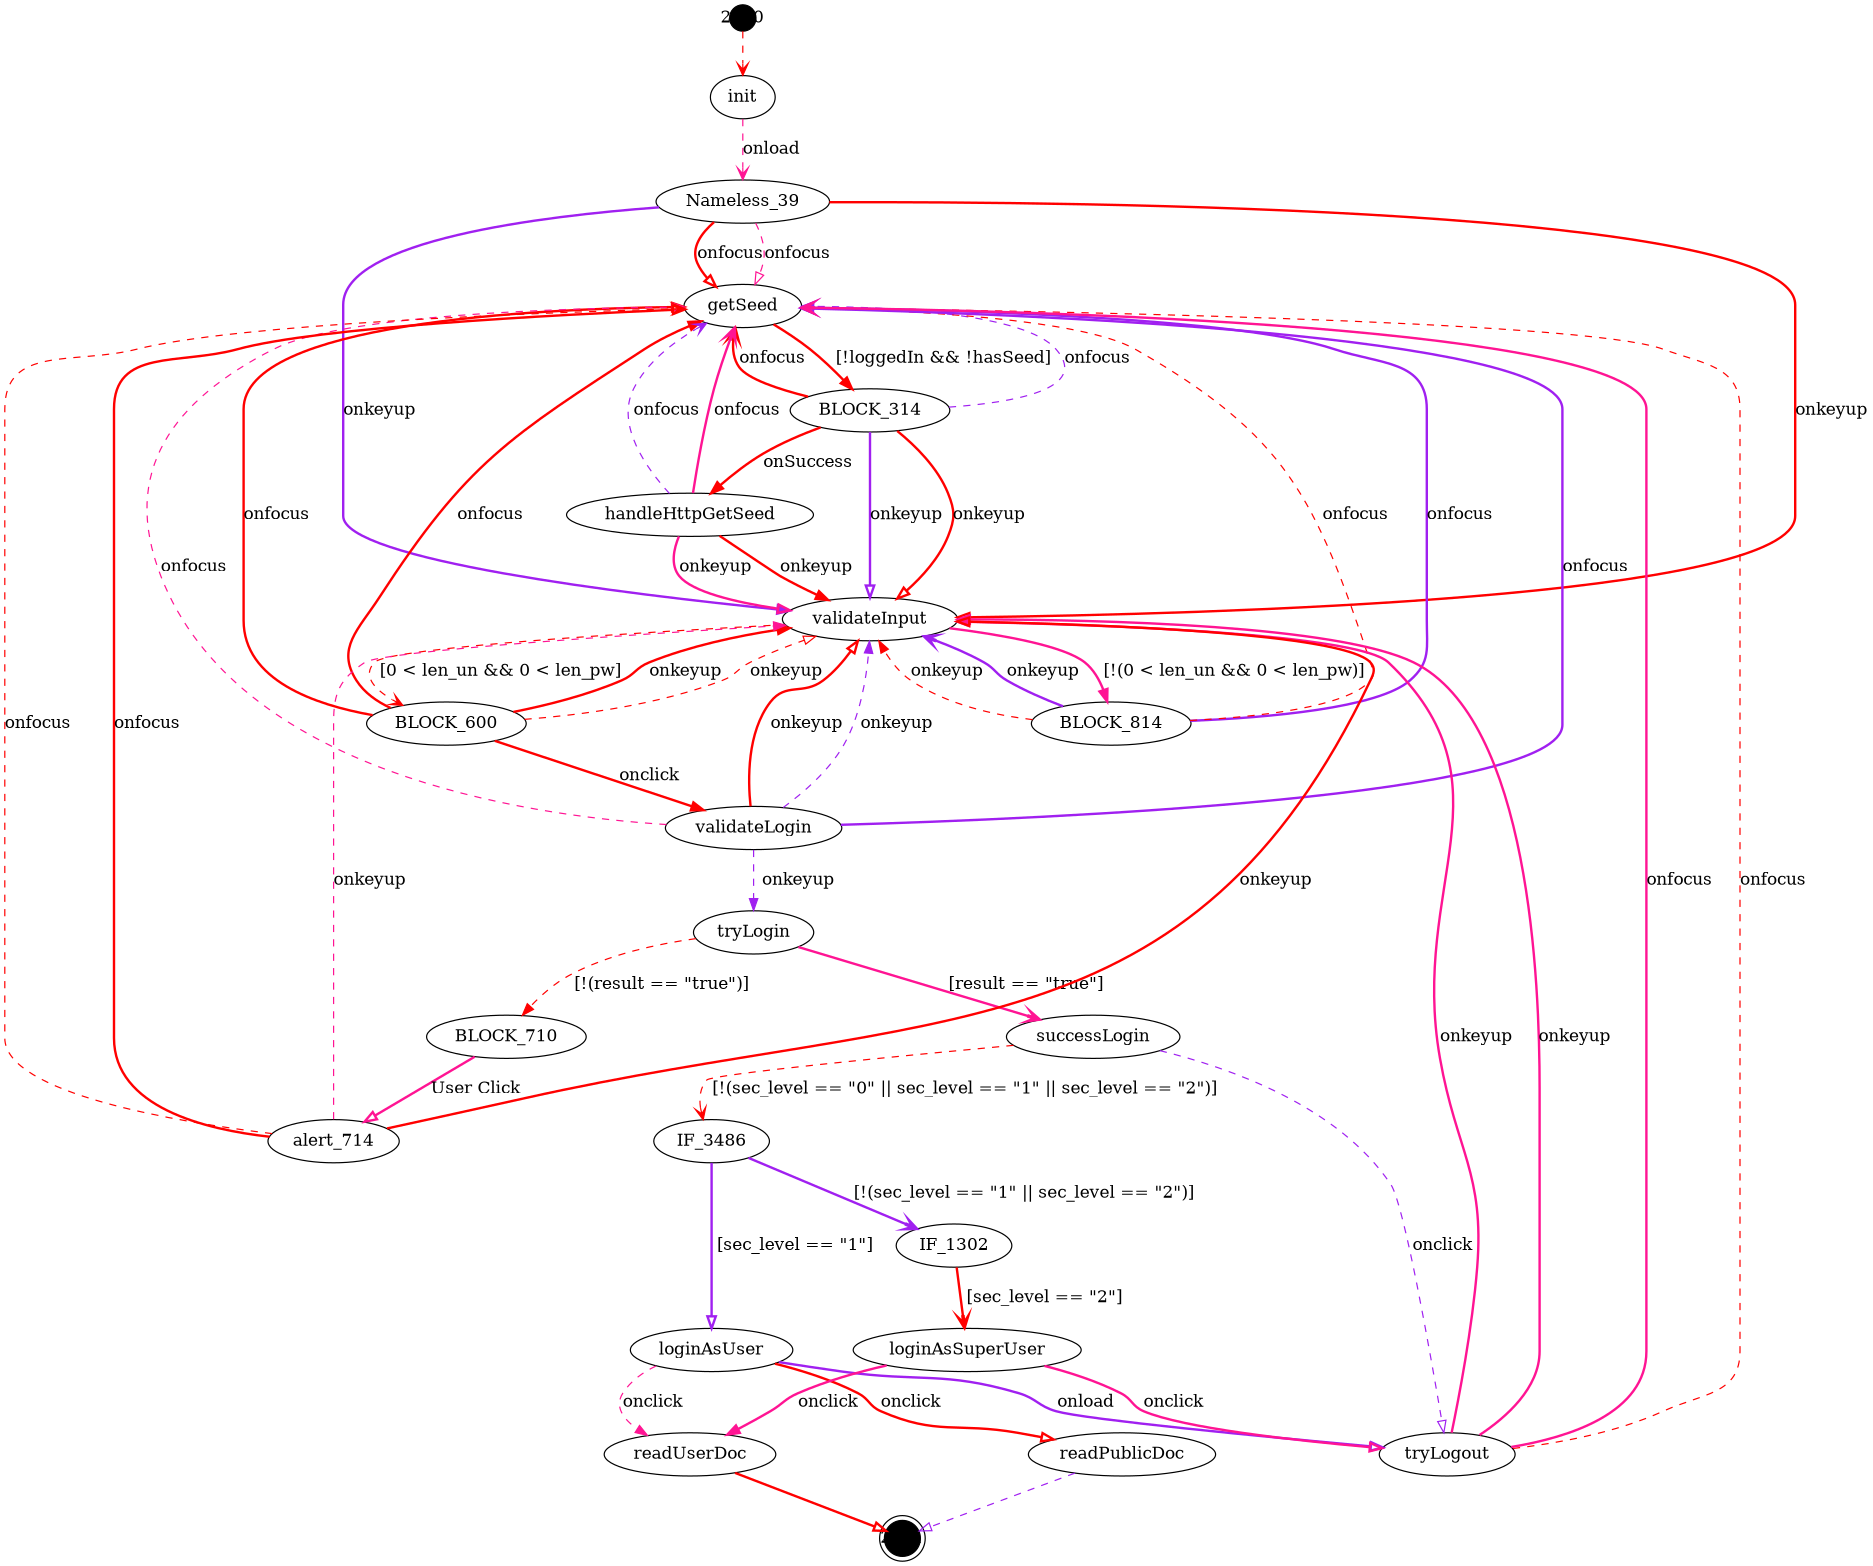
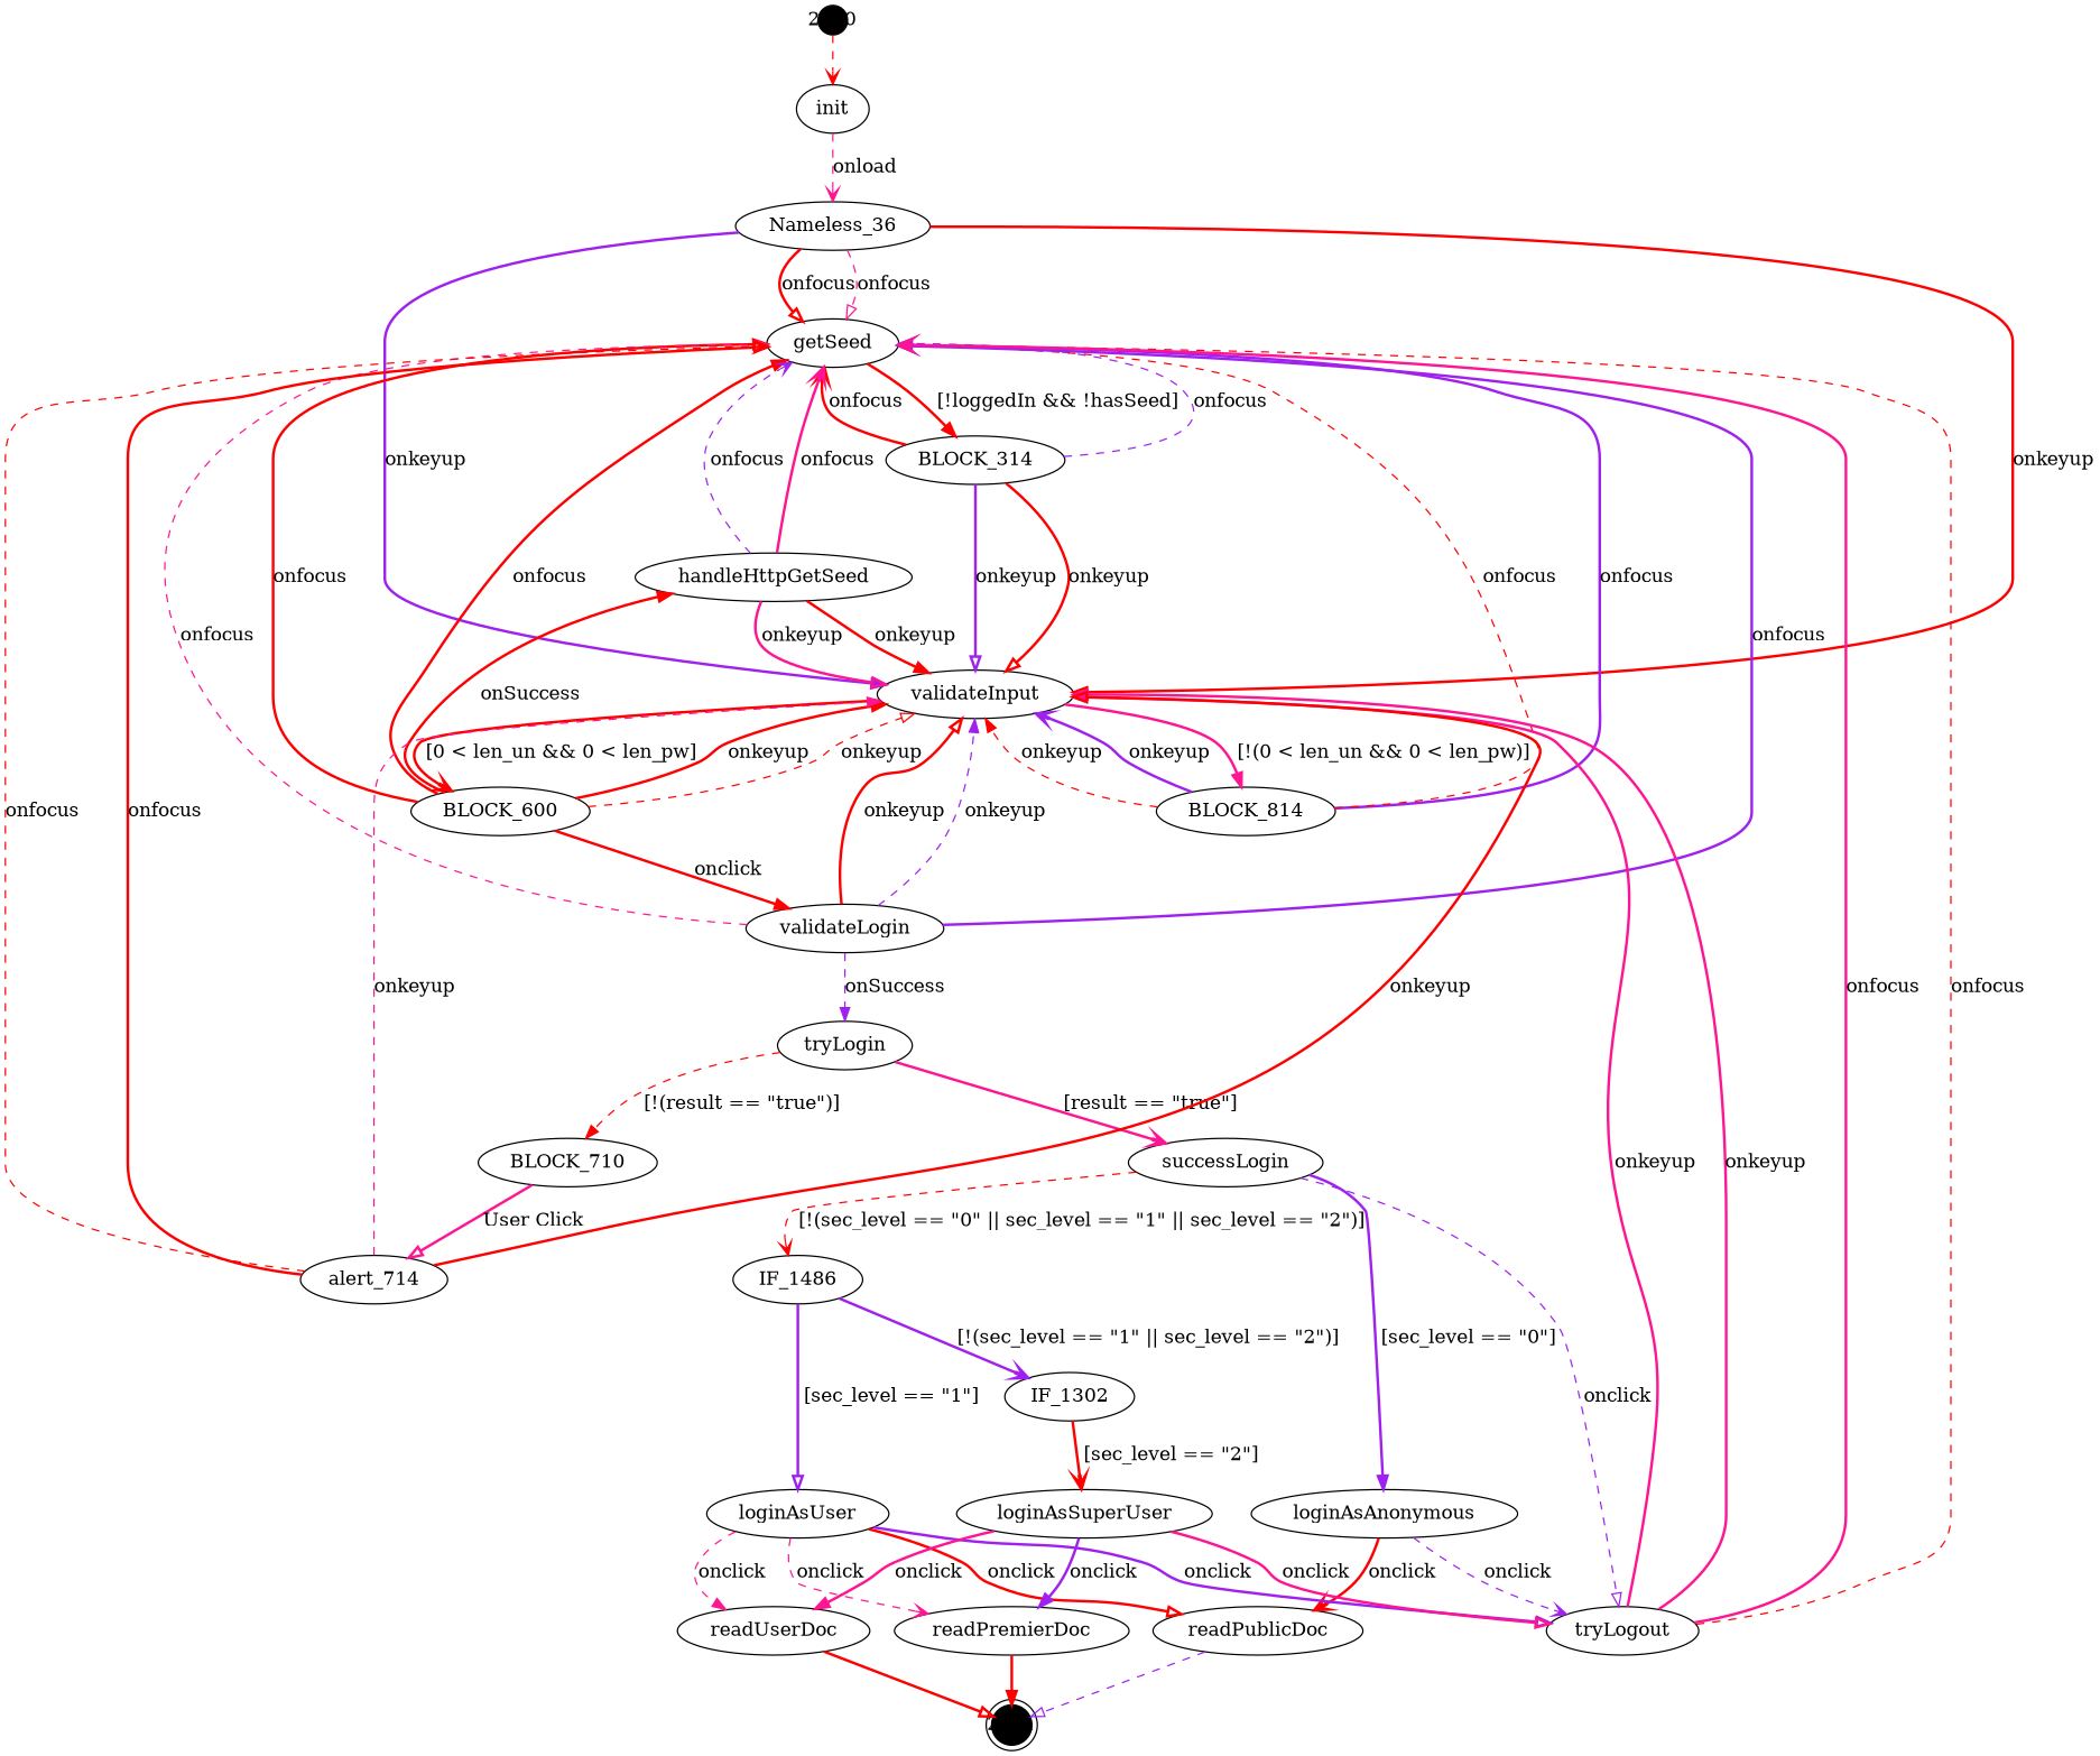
  digraph {
    edge [arrowhead=onormal color=red style=bold]
    2150 [color=black fixedsize=true shape=circle style=filled width=0.3]
    n2 [label=init]
-   n3 [label=Nameless_39]
+   n3 [label=Nameless_36]
    2151 [color=black fixedsize=true shape=doublecircle style=filled width=0.3]
    n5 [label=getSeed]
    n6 [label=validateInput]
    n7 [label=BLOCK_314]
    n8 [label=BLOCK_600]
    n9 [label=BLOCK_814]
    n10 [label=handleHttpGetSeed]
    n11 [label=validateLogin]
    n12 [label=tryLogin]
    n13 [label=successLogin]
    n14 [label=BLOCK_710]
    n15 [label=tryLogout]
-   n17 [label=IF_3486]
+   n16 [label=loginAsAnonymous]
+   n17 [label=IF_1486]
    n18 [label=alert_714]
    n19 [label=readPublicDoc]
    n20 [label=loginAsUser]
    n21 [label=IF_1302]
    n22 [label=readUserDoc]
+   n23 [label=readPremierDoc]
    n24 [label=loginAsSuperUser]
    2150 -> n2 [arrowhead=vee style=dashed]
    n2 -> n3 [arrowhead=vee color=deeppink label=onload style=dashed]
    n3 -> n5 [label=onfocus]
    n3 -> n5 [color=deeppink label=onfocus style=dashed]
    n3 -> n6 [label=onkeyup]
    n3 -> n6 [arrowhead=normal color=purple label=onkeyup]
    n5 -> n7 [arrowhead=normal label=" [!loggedIn && !hasSeed]"]
-   n6 -> n8 [arrowhead=vee label=" [0 < len_un && 0 < len_pw]" style=dashed]
+   n6 -> n8 [arrowhead=vee label=" [0 < len_un && 0 < len_pw]"]
    n6 -> n9 [arrowhead=normal color=deeppink label=" [!(0 < len_un && 0 < len_pw)]"]
    n7 -> n5 [color=purple label=onfocus style=dashed]
    n7 -> n5 [arrowhead=vee label=onfocus]
    n7 -> n6 [color=purple label=onkeyup]
    n7 -> n6 [label=onkeyup]
-   n7 -> n10 [arrowhead=normal label=onSuccess]
+   n8 -> n10 [arrowhead=normal label=onSuccess]
    n8 -> n5 [arrowhead=normal label=onfocus]
    n8 -> n5 [label=onfocus]
    n8 -> n6 [arrowhead=normal label=onkeyup]
    n8 -> n6 [label=onkeyup style=dashed]
    n8 -> n11 [arrowhead=normal label=onclick]
    n9 -> n5 [arrowhead=vee color=purple label=onfocus]
    n9 -> n5 [label=onfocus style=dashed]
    n9 -> n6 [arrowhead=normal label=onkeyup style=dashed]
    n9 -> n6 [arrowhead=vee color=purple label=onkeyup]
    n10 -> n5 [arrowhead=vee color=deeppink label=onfocus]
    n10 -> n5 [arrowhead=vee color=purple label=onfocus style=dashed]
    n10 -> n6 [color=deeppink label=onkeyup]
    n10 -> n6 [arrowhead=normal label=onkeyup]
    n11 -> n5 [color=deeppink label=onfocus style=dashed]
    n11 -> n5 [color=purple label=onfocus]
    n11 -> n6 [label=onkeyup]
    n11 -> n6 [arrowhead=normal color=purple label=onkeyup style=dashed]
-   n11 -> n12 [arrowhead=normal color=purple label=onkeyup style=dashed]
+   n11 -> n12 [arrowhead=normal color=purple label=onSuccess style=dashed]
    n12 -> n13 [arrowhead=vee color=deeppink label=" [result == \"true\"]"]
    n12 -> n14 [arrowhead=normal label=" [!(result == \"true\")]" style=dashed]
    n13 -> n15 [color=purple label=onclick style=dashed]
+   n13 -> n16 [arrowhead=normal color=purple label=" [sec_level == \"0\"]"]
    n13 -> n17 [arrowhead=vee label=" [!(sec_level == \"0\" || sec_level == \"1\" || sec_level == \"2\")]" style=dashed]
    n14 -> n18 [color=deeppink label="User Click"]
    n15 -> n5 [arrowhead=vee label=onfocus style=dashed]
    n15 -> n5 [arrowhead=vee color=deeppink label=onfocus]
    n15 -> n6 [arrowhead=normal color=deeppink label=onkeyup]
    n15 -> n6 [color=deeppink label=onkeyup]
+   n16 -> n15 [arrowhead=vee color=purple label=onclick style=dashed]
+   n16 -> n19 [arrowhead=vee label=onclick]
    n17 -> n20 [color=purple label=" [sec_level == \"1\"]"]
    n17 -> n21 [arrowhead=vee color=purple label=" [!(sec_level == \"1\" || sec_level == \"2\")]"]
    n18 -> n5 [label=onfocus]
    n18 -> n5 [arrowhead=vee label=onfocus style=dashed]
    n18 -> n6 [label=onkeyup]
    n18 -> n6 [arrowhead=normal color=deeppink label=onkeyup style=dashed]
    n19 -> 2151 [color=purple style=dashed]
-   n20 -> n15 [color=purple label=onload]
+   n20 -> n15 [color=purple label=onclick]
    n20 -> n19 [label=onclick]
    n20 -> n22 [arrowhead=normal color=deeppink label=onclick style=dashed]
+   n20 -> n23 [arrowhead=vee color=deeppink label=onclick style=dashed]
    n21 -> n24 [arrowhead=vee label=" [sec_level == \"2\"]"]
    n22 -> 2151
+   n23 -> 2151 [arrowhead=normal]
    n24 -> n15 [color=deeppink label=onclick]
    n24 -> n22 [arrowhead=normal color=deeppink label=onclick]
+   n24 -> n23 [arrowhead=normal color=purple label=onclick]
  }
